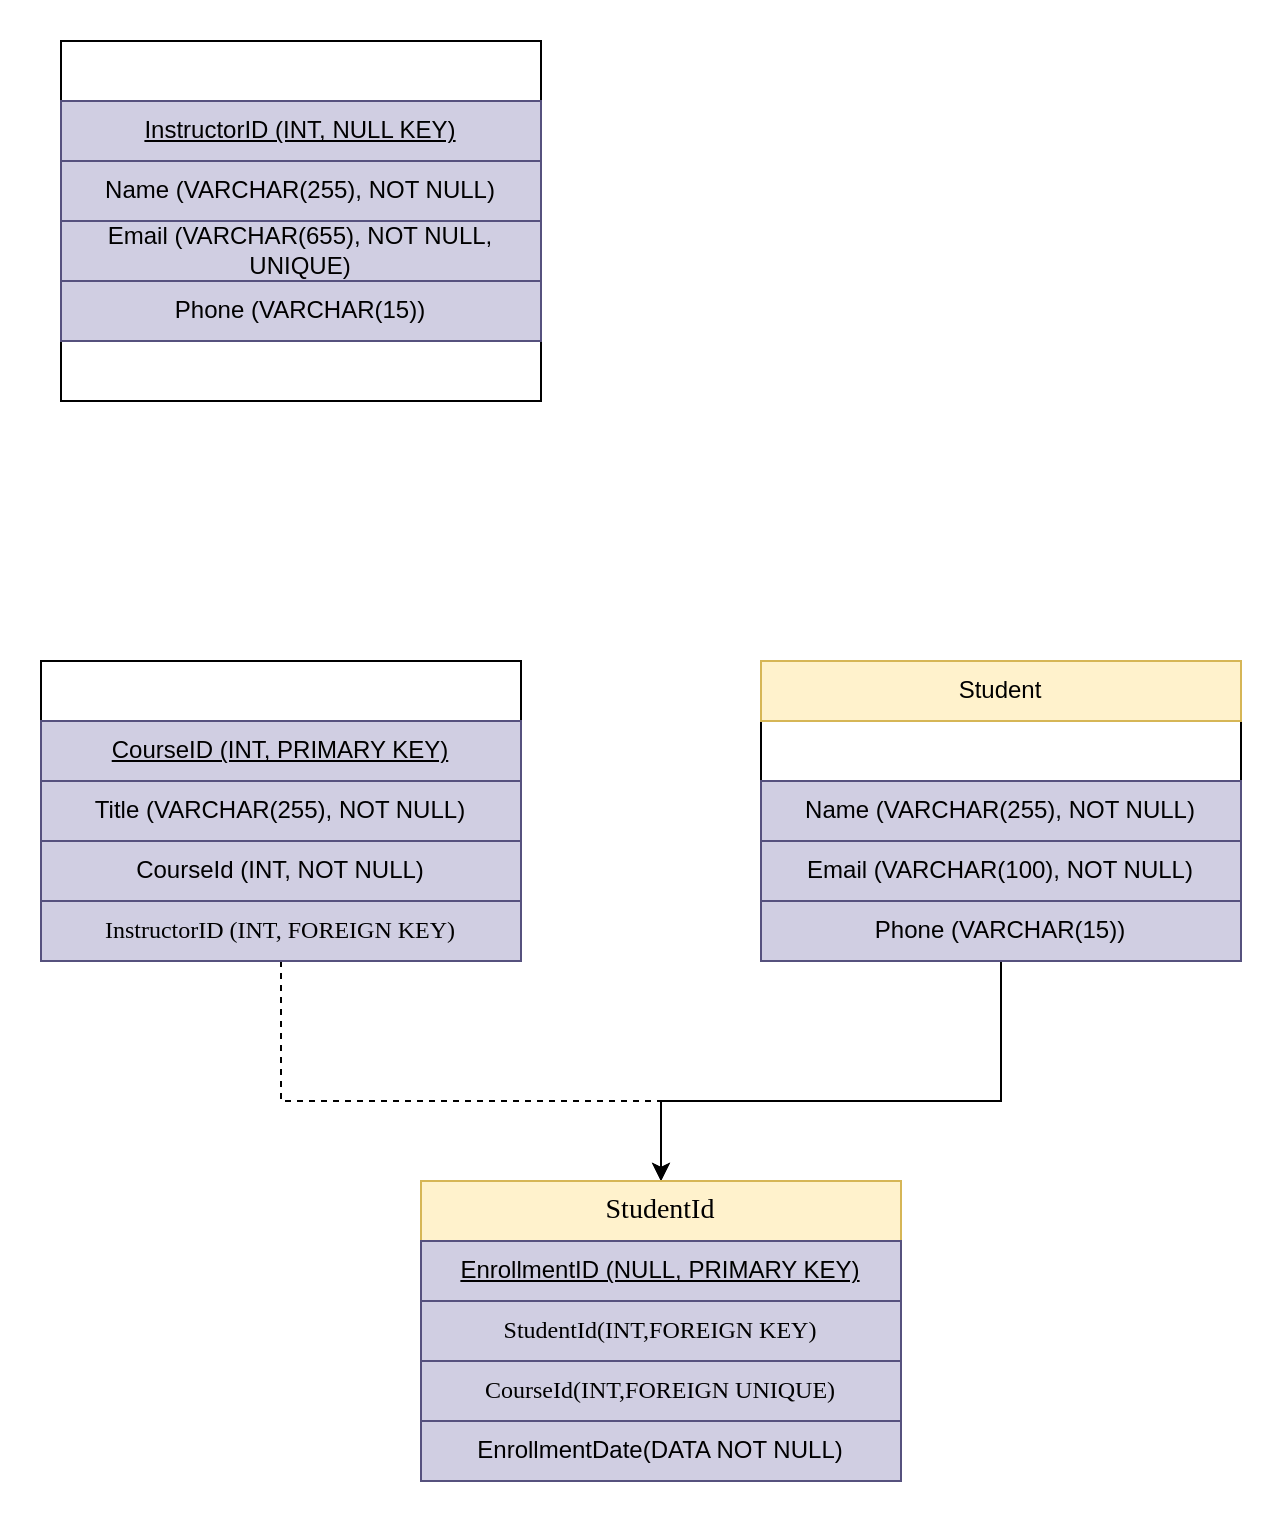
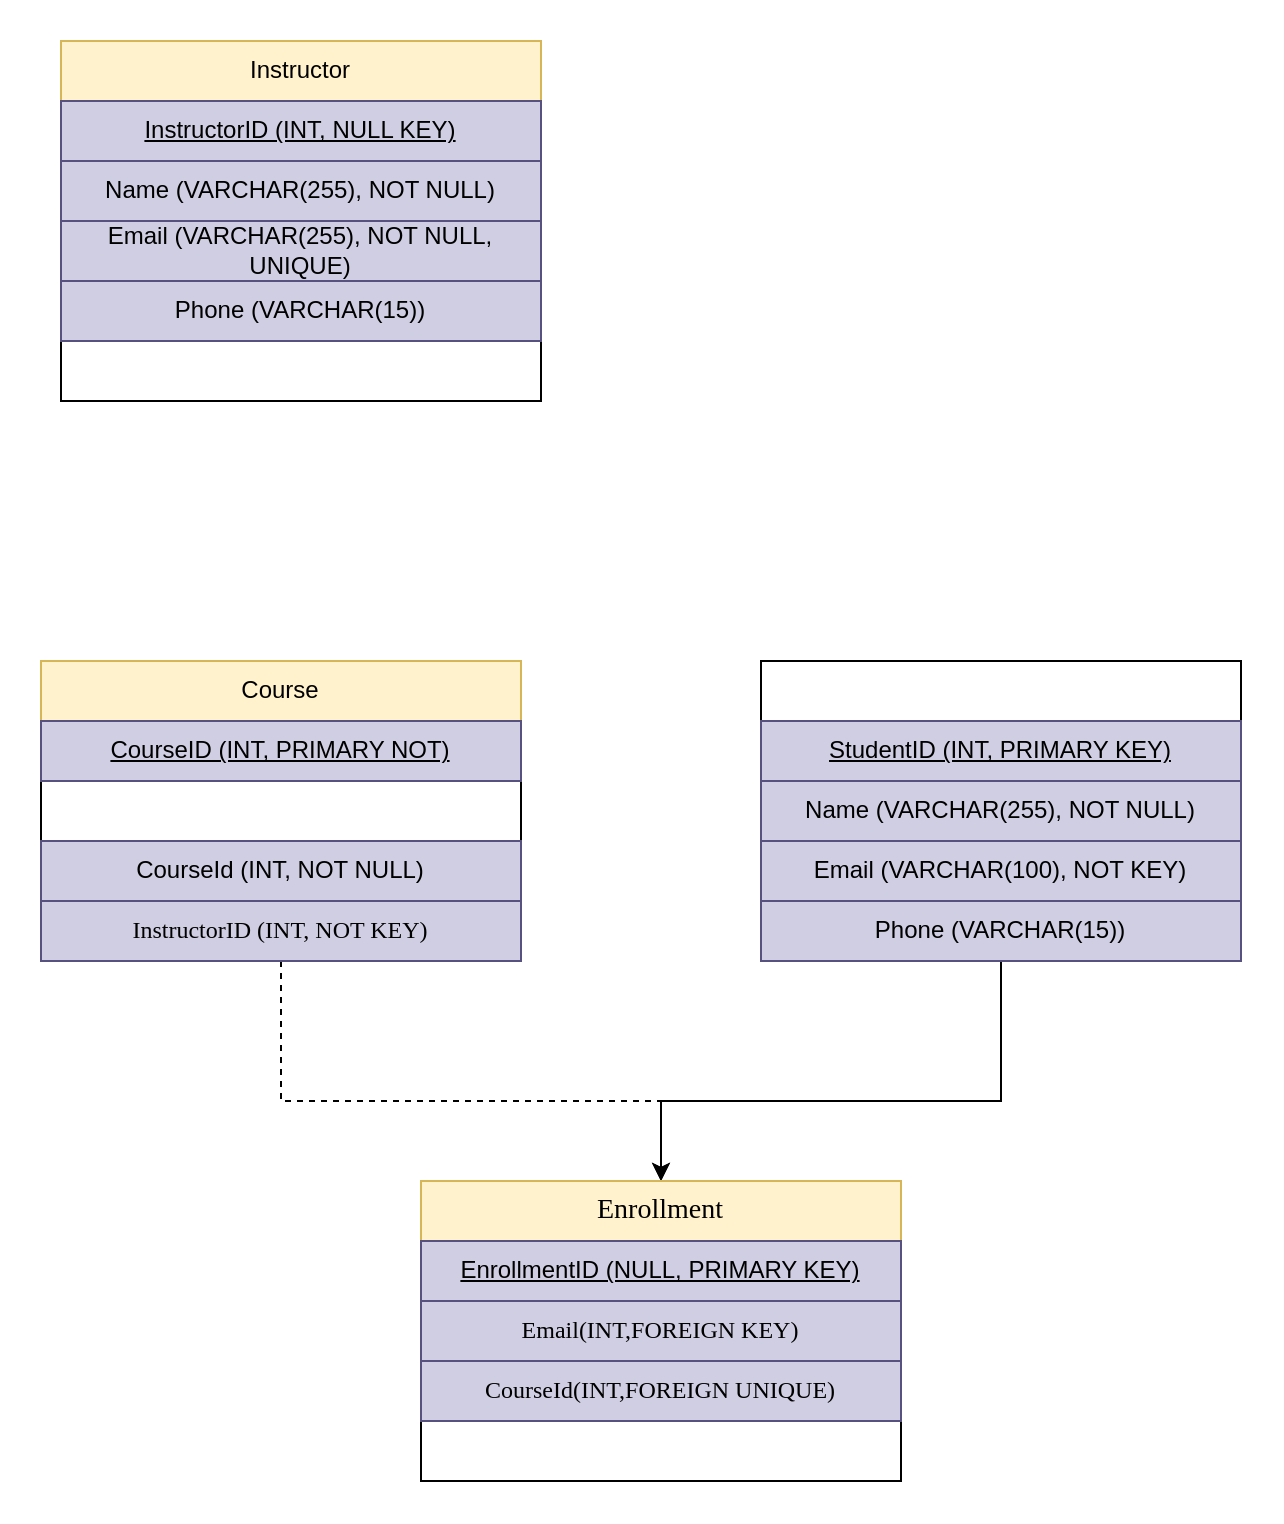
  <mxCell id="0" />
  <mxCell id="1" parent="0" />
  <mxCell id="2" value="" style="rounded=0;whiteSpace=wrap;html=1;" vertex="1" parent="1"><mxGeometry x="30" y="20" width="240" height="180" as="geometry" /></mxCell>
+ <mxCell id="3" value="Instructor" style="text;html=1;align=center;verticalAlign=middle;whiteSpace=wrap;rounded=0;strokeColor=#d6b656;fillColor=#fff2cc;" vertex="1" parent="1"><mxGeometry x="30" y="20" width="240" height="30" as="geometry" /></mxCell>
  <mxCell id="4" value="&lt;p style=&quot;white-space-collapse: preserve;&quot; dir=&quot;auto&quot;&gt;&lt;u&gt;InstructorID (INT, NULL KEY)&lt;/u&gt;&lt;/p&gt;" style="text;html=1;align=center;verticalAlign=middle;whiteSpace=wrap;rounded=0;fillColor=#d0cee2;strokeColor=#56517e;" vertex="1" parent="1"><mxGeometry x="30" y="50" width="240" height="30" as="geometry" /></mxCell>
  <mxCell id="5" value="&lt;p style=&quot;white-space-collapse: preserve;&quot; dir=&quot;auto&quot;&gt;Name (VARCHAR(255), NOT NULL)&lt;/p&gt;" style="text;html=1;align=center;verticalAlign=middle;whiteSpace=wrap;rounded=0;fillColor=#d0cee2;strokeColor=#56517e;" vertex="1" parent="1"><mxGeometry x="30" y="80" width="240" height="30" as="geometry" /></mxCell>
- <mxCell id="6" value="&lt;p style=&quot;white-space-collapse: preserve;&quot; dir=&quot;auto&quot;&gt;Email (VARCHAR(655), NOT NULL, UNIQUE)&lt;/p&gt;" style="text;html=1;align=center;verticalAlign=middle;whiteSpace=wrap;rounded=0;fillColor=#d0cee2;strokeColor=#56517e;" vertex="1" parent="1"><mxGeometry x="30" y="110" width="240" height="30" as="geometry" /></mxCell>
+ <mxCell id="6" value="&lt;p style=&quot;white-space-collapse: preserve;&quot; dir=&quot;auto&quot;&gt;Email (VARCHAR(255), NOT NULL, UNIQUE)&lt;/p&gt;" style="text;html=1;align=center;verticalAlign=middle;whiteSpace=wrap;rounded=0;fillColor=#d0cee2;strokeColor=#56517e;" vertex="1" parent="1"><mxGeometry x="30" y="110" width="240" height="30" as="geometry" /></mxCell>
  <mxCell id="7" value="&lt;p style=&quot;white-space-collapse: preserve;&quot; dir=&quot;auto&quot;&gt;Phone (VARCHAR(15))&lt;/p&gt;" style="text;html=1;align=center;verticalAlign=middle;whiteSpace=wrap;rounded=0;fillColor=#d0cee2;strokeColor=#56517e;" vertex="1" parent="1"><mxGeometry x="30" y="140" width="240" height="30" as="geometry" /></mxCell>
  <mxCell id="8" value="" style="rounded=0;whiteSpace=wrap;html=1;" vertex="1" parent="1"><mxGeometry x="20" y="330" width="240" height="150" as="geometry" /></mxCell>
- <mxCell id="10" value="&lt;p style=&quot;white-space-collapse: preserve;&quot; dir=&quot;auto&quot;&gt;&lt;u&gt;CourseID (INT, PRIMARY KEY)&lt;/u&gt;&lt;/p&gt;" style="text;html=1;align=center;verticalAlign=middle;whiteSpace=wrap;rounded=0;fillColor=#d0cee2;strokeColor=#56517e;" vertex="1" parent="1"><mxGeometry x="20" y="360" width="240" height="30" as="geometry" /></mxCell>
- <mxCell id="11" value="&lt;p style=&quot;white-space-collapse: preserve;&quot; dir=&quot;auto&quot;&gt;Title (VARCHAR(255), NOT NULL)&lt;/p&gt;" style="text;html=1;align=center;verticalAlign=middle;whiteSpace=wrap;rounded=0;fillColor=#d0cee2;strokeColor=#56517e;" vertex="1" parent="1"><mxGeometry x="20" y="390" width="240" height="30" as="geometry" /></mxCell>
+ <mxCell id="9" value="&lt;p style=&quot;white-space-collapse: preserve;&quot; dir=&quot;auto&quot;&gt;Course&lt;/p&gt;" style="text;html=1;align=center;verticalAlign=middle;whiteSpace=wrap;rounded=0;strokeColor=#d6b656;fillColor=#fff2cc;" vertex="1" parent="1"><mxGeometry x="20" y="330" width="240" height="30" as="geometry" /></mxCell>
+ <mxCell id="10" value="&lt;p style=&quot;white-space-collapse: preserve;&quot; dir=&quot;auto&quot;&gt;&lt;u&gt;CourseID (INT, PRIMARY NOT)&lt;/u&gt;&lt;/p&gt;" style="text;html=1;align=center;verticalAlign=middle;whiteSpace=wrap;rounded=0;fillColor=#d0cee2;strokeColor=#56517e;" vertex="1" parent="1"><mxGeometry x="20" y="360" width="240" height="30" as="geometry" /></mxCell>
  <mxCell id="12" value="&lt;p style=&quot;white-space-collapse: preserve;&quot; dir=&quot;auto&quot;&gt;CourseId (INT, NOT NULL)&lt;/p&gt;" style="text;html=1;align=center;verticalAlign=middle;whiteSpace=wrap;rounded=0;fillColor=#d0cee2;strokeColor=#56517e;" vertex="1" parent="1"><mxGeometry x="20" y="420" width="240" height="30" as="geometry" /></mxCell>
  <mxCell id="13" style="edgeStyle=orthogonalEdgeStyle;rounded=0;orthogonalLoop=1;jettySize=auto;html=1;entryX=0.5;entryY=0;entryDx=0;entryDy=0;dashed=1;" edge="1" parent="1" source="14" target="23"><mxGeometry relative="1" as="geometry"><Array as="points"><mxPoint x="140" y="550" /><mxPoint x="330" y="550" /></Array></mxGeometry></mxCell>
- <mxCell id="14" value="&lt;p style=&quot;white-space-collapse: preserve;&quot; dir=&quot;auto&quot;&gt;&lt;font face=&quot;italic&quot;&gt;InstructorID (INT, FOREIGN KEY)&lt;/font&gt;&lt;/p&gt;" style="text;html=1;align=center;verticalAlign=middle;whiteSpace=wrap;rounded=0;fillColor=#d0cee2;strokeColor=#56517e;" vertex="1" parent="1"><mxGeometry x="20" y="450" width="240" height="30" as="geometry" /></mxCell>
+ <mxCell id="14" value="&lt;p style=&quot;white-space-collapse: preserve;&quot; dir=&quot;auto&quot;&gt;&lt;font face=&quot;italic&quot;&gt;InstructorID (INT, NOT KEY)&lt;/font&gt;&lt;/p&gt;" style="text;html=1;align=center;verticalAlign=middle;whiteSpace=wrap;rounded=0;fillColor=#d0cee2;strokeColor=#56517e;" vertex="1" parent="1"><mxGeometry x="20" y="450" width="240" height="30" as="geometry" /></mxCell>
  <mxCell id="15" value="" style="rounded=0;whiteSpace=wrap;html=1;" vertex="1" parent="1"><mxGeometry x="380" y="330" width="240" height="150" as="geometry" /></mxCell>
- <mxCell id="16" value="&lt;p style=&quot;white-space-collapse: preserve;&quot; dir=&quot;auto&quot;&gt;Student&lt;/p&gt;" style="text;html=1;align=center;verticalAlign=middle;whiteSpace=wrap;rounded=0;strokeColor=#d6b656;fillColor=#fff2cc;" vertex="1" parent="1"><mxGeometry x="380" y="330" width="240" height="30" as="geometry" /></mxCell>
+ <mxCell id="17" value="&lt;p style=&quot;white-space-collapse: preserve;&quot; dir=&quot;auto&quot;&gt;&lt;u&gt;StudentID (INT, PRIMARY KEY)&lt;/u&gt;&lt;/p&gt;" style="text;html=1;align=center;verticalAlign=middle;whiteSpace=wrap;rounded=0;fillColor=#d0cee2;strokeColor=#56517e;" vertex="1" parent="1"><mxGeometry x="380" y="360" width="240" height="30" as="geometry" /></mxCell>
  <mxCell id="18" value="&lt;p style=&quot;white-space-collapse: preserve;&quot; dir=&quot;auto&quot;&gt;Name (VARCHAR(255), NOT NULL)&lt;/p&gt;" style="text;html=1;align=center;verticalAlign=middle;whiteSpace=wrap;rounded=0;fillColor=#d0cee2;strokeColor=#56517e;" vertex="1" parent="1"><mxGeometry x="380" y="390" width="240" height="30" as="geometry" /></mxCell>
- <mxCell id="19" value="&lt;p style=&quot;white-space-collapse: preserve;&quot; dir=&quot;auto&quot;&gt;Email (VARCHAR(100), NOT NULL)&lt;/p&gt;" style="text;html=1;align=center;verticalAlign=middle;whiteSpace=wrap;rounded=0;fillColor=#d0cee2;strokeColor=#56517e;" vertex="1" parent="1"><mxGeometry x="380" y="420" width="240" height="30" as="geometry" /></mxCell>
+ <mxCell id="19" value="&lt;p style=&quot;white-space-collapse: preserve;&quot; dir=&quot;auto&quot;&gt;Email (VARCHAR(100), NOT KEY)&lt;/p&gt;" style="text;html=1;align=center;verticalAlign=middle;whiteSpace=wrap;rounded=0;fillColor=#d0cee2;strokeColor=#56517e;" vertex="1" parent="1"><mxGeometry x="380" y="420" width="240" height="30" as="geometry" /></mxCell>
  <mxCell id="20" style="edgeStyle=orthogonalEdgeStyle;rounded=0;orthogonalLoop=1;jettySize=auto;html=1;exitX=0.5;exitY=1;exitDx=0;exitDy=0;entryX=0.5;entryY=0;entryDx=0;entryDy=0;" edge="1" parent="1" source="21" target="23"><mxGeometry relative="1" as="geometry"><mxPoint x="500" y="510" as="targetPoint" /><Array as="points"><mxPoint x="500" y="550" /><mxPoint x="330" y="550" /></Array></mxGeometry></mxCell>
  <mxCell id="21" value="&lt;p style=&quot;white-space-collapse: preserve;&quot; dir=&quot;auto&quot;&gt;Phone (VARCHAR(15))&lt;/p&gt;" style="text;html=1;align=center;verticalAlign=middle;whiteSpace=wrap;rounded=0;fillColor=#d0cee2;strokeColor=#56517e;" vertex="1" parent="1"><mxGeometry x="380" y="450" width="240" height="30" as="geometry" /></mxCell>
  <mxCell id="22" value="" style="rounded=0;whiteSpace=wrap;html=1;" vertex="1" parent="1"><mxGeometry x="210" y="590" width="240" height="150" as="geometry" /></mxCell>
- <mxCell id="23" value="&lt;p style=&quot;white-space-collapse: preserve;&quot; dir=&quot;auto&quot;&gt;&lt;span style=&quot;font-family: Times, serif; font-size: 14px; text-align: start; white-space: nowrap;&quot;&gt;StudentId&lt;/span&gt;&lt;/p&gt;" style="text;html=1;align=center;verticalAlign=middle;whiteSpace=wrap;rounded=0;strokeColor=#d6b656;fillColor=#fff2cc;" vertex="1" parent="1"><mxGeometry x="210" y="590" width="240" height="30" as="geometry" /></mxCell>
+ <mxCell id="23" value="&lt;p style=&quot;white-space-collapse: preserve;&quot; dir=&quot;auto&quot;&gt;&lt;span style=&quot;font-family: Times, serif; font-size: 14px; text-align: start; white-space: nowrap;&quot;&gt;Enrollment&lt;/span&gt;&lt;/p&gt;" style="text;html=1;align=center;verticalAlign=middle;whiteSpace=wrap;rounded=0;strokeColor=#d6b656;fillColor=#fff2cc;" vertex="1" parent="1"><mxGeometry x="210" y="590" width="240" height="30" as="geometry" /></mxCell>
  <mxCell id="24" value="&lt;p style=&quot;white-space-collapse: preserve;&quot; dir=&quot;auto&quot;&gt;&lt;u&gt;EnrollmentID (NULL, PRIMARY KEY)&lt;/u&gt;&lt;/p&gt;" style="text;html=1;align=center;verticalAlign=middle;whiteSpace=wrap;rounded=0;fillColor=#d0cee2;strokeColor=#56517e;" vertex="1" parent="1"><mxGeometry x="210" y="620" width="240" height="30" as="geometry" /></mxCell>
- <mxCell id="25" value="&lt;p style=&quot;white-space-collapse: preserve;&quot; dir=&quot;auto&quot;&gt;&lt;font face=&quot;italic&quot;&gt;StudentId(INT,FOREIGN KEY)&lt;/font&gt;&lt;/p&gt;" style="text;html=1;align=center;verticalAlign=middle;whiteSpace=wrap;rounded=0;fillColor=#d0cee2;strokeColor=#56517e;" vertex="1" parent="1"><mxGeometry x="210" y="650" width="240" height="30" as="geometry" /></mxCell>
+ <mxCell id="25" value="&lt;p style=&quot;white-space-collapse: preserve;&quot; dir=&quot;auto&quot;&gt;&lt;font face=&quot;italic&quot;&gt;Email(INT,FOREIGN KEY)&lt;/font&gt;&lt;/p&gt;" style="text;html=1;align=center;verticalAlign=middle;whiteSpace=wrap;rounded=0;fillColor=#d0cee2;strokeColor=#56517e;" vertex="1" parent="1"><mxGeometry x="210" y="650" width="240" height="30" as="geometry" /></mxCell>
  <mxCell id="26" value="&lt;p style=&quot;white-space-collapse: preserve;&quot; dir=&quot;auto&quot;&gt;&lt;font face=&quot;italic&quot;&gt;CourseId(INT,FOREIGN UNIQUE)&lt;/font&gt;&lt;/p&gt;" style="text;html=1;align=center;verticalAlign=middle;whiteSpace=wrap;rounded=0;fillColor=#d0cee2;strokeColor=#56517e;" vertex="1" parent="1"><mxGeometry x="210" y="680" width="240" height="30" as="geometry" /></mxCell>
- <mxCell id="27" value="&lt;p style=&quot;white-space-collapse: preserve;&quot; dir=&quot;auto&quot;&gt;EnrollmentDate(DATA NOT NULL)&lt;/p&gt;" style="text;html=1;align=center;verticalAlign=middle;whiteSpace=wrap;rounded=0;fillColor=#d0cee2;strokeColor=#56517e;" vertex="1" parent="1"><mxGeometry x="210" y="710" width="240" height="30" as="geometry" /></mxCell>
